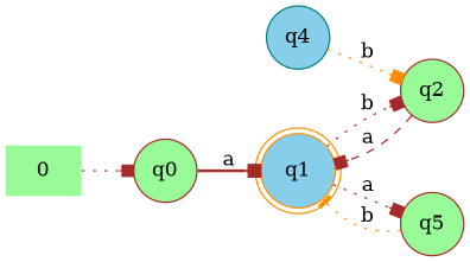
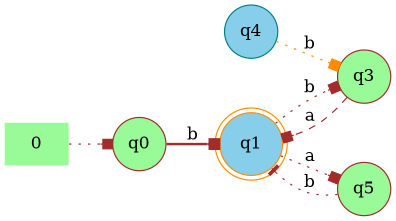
  digraph {
    rankdir=LR
    node [color=brown fillcolor=palegreen shape=circle style=filled]
    edge [arrowhead=box color=brown style=dotted]
    q1 [color=darkorange fillcolor=skyblue shape=doublecircle]
-   q2
+   q2 [label=q3]
    q5
    q0
    q4 [color=teal fillcolor=skyblue]
    0 [color=gray40 shape=none]
    q1 -> q2 [label=b]
    q1 -> q5 [label=a]
    q2 -> q1 [label=a style=dashed]
-   q5 -> q1 [arrowhead=tee color=darkorange label=b]
-   q0 -> q1 [label=a style=bold]
+   q5 -> q1 [arrowhead=tee label=b]
+   q0 -> q1 [label=b style=bold]
    q4 -> q2 [color=darkorange label=b]
    0 -> q0
  }
